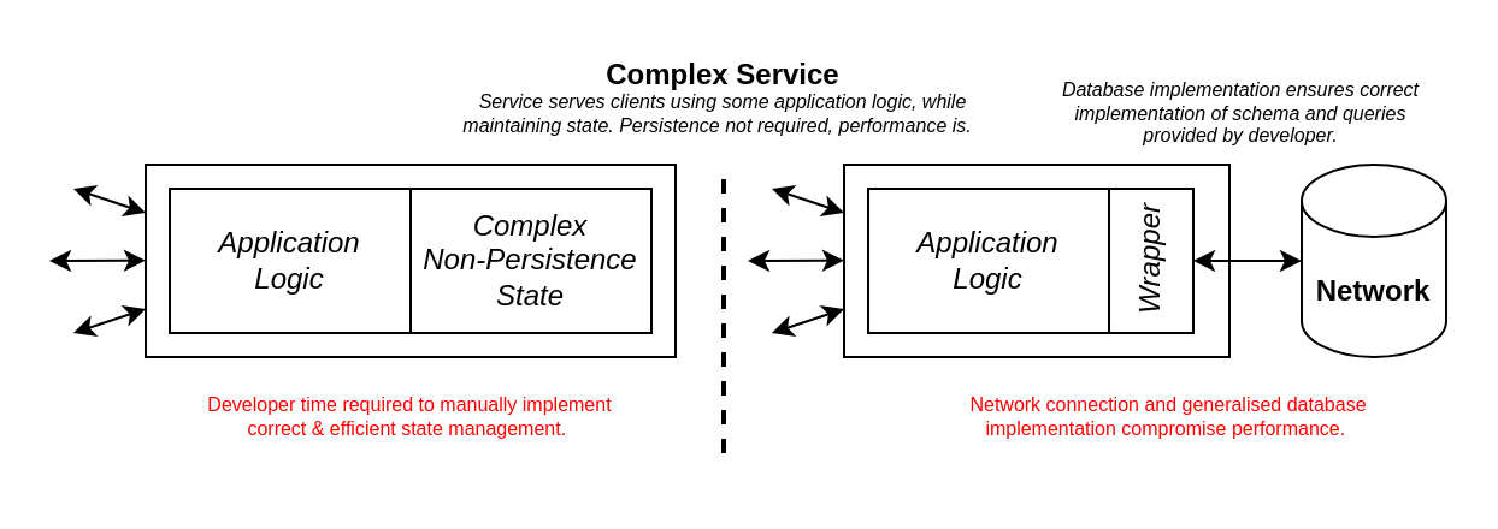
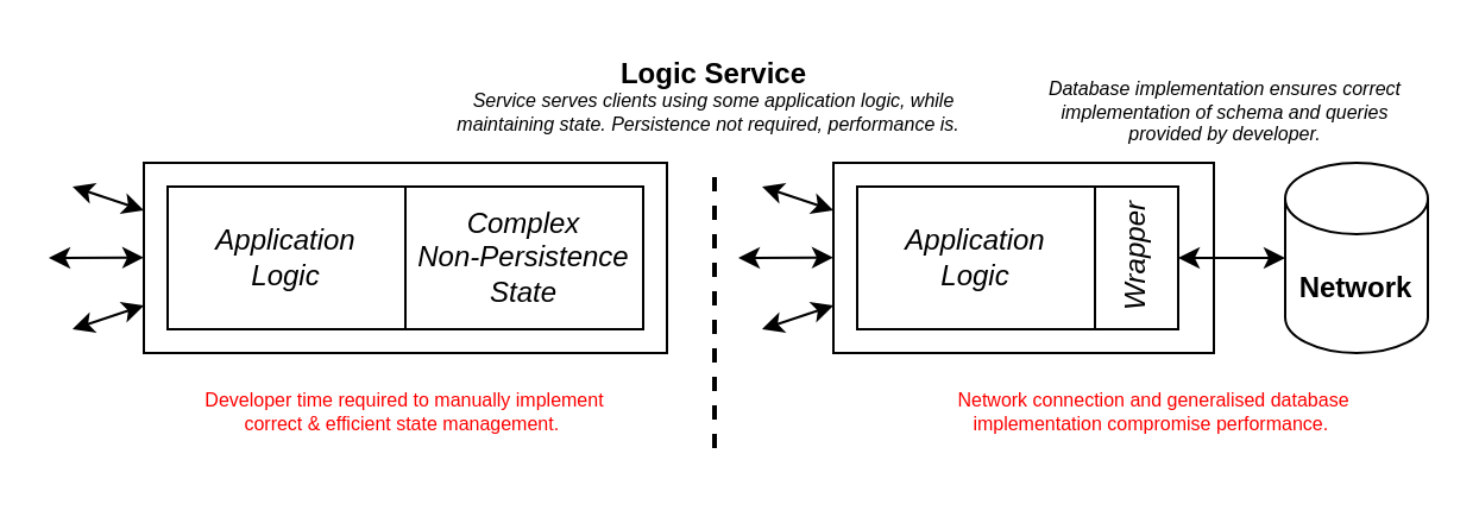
  <mxCell id="0" />
  <mxCell id="1" parent="0" />
  <mxCell id="2" value="" style="rounded=0;whiteSpace=wrap;html=1;" parent="1" vertex="1"><mxGeometry x="60" y="68" width="220" height="80" as="geometry" /></mxCell>
  <mxCell id="3" value="Complex &lt;br&gt;Non-Persistence&lt;br&gt;State" style="rounded=0;whiteSpace=wrap;html=1;fontStyle=2" parent="1" vertex="1"><mxGeometry x="170" y="78" width="100" height="60" as="geometry" /></mxCell>
  <mxCell id="4" value="" style="endArrow=classic;startArrow=classic;html=1;rounded=0;" parent="1" edge="1"><mxGeometry width="50" height="50" relative="1" as="geometry"><mxPoint x="30" y="78" as="sourcePoint" /><mxPoint x="60" y="88" as="targetPoint" /></mxGeometry></mxCell>
  <mxCell id="5" value="" style="endArrow=classic;startArrow=classic;html=1;rounded=0;" parent="1" edge="1"><mxGeometry width="50" height="50" relative="1" as="geometry"><mxPoint x="20" y="108" as="sourcePoint" /><mxPoint x="60" y="107.85" as="targetPoint" /></mxGeometry></mxCell>
  <mxCell id="6" value="" style="endArrow=classic;startArrow=classic;html=1;rounded=0;" parent="1" edge="1"><mxGeometry width="50" height="50" relative="1" as="geometry"><mxPoint x="30" y="138" as="sourcePoint" /><mxPoint x="60" y="128" as="targetPoint" /></mxGeometry></mxCell>
- <mxCell id="7" value="Complex Service" style="text;html=1;strokeColor=none;fillColor=none;align=center;verticalAlign=middle;whiteSpace=wrap;rounded=0;fontStyle=1" parent="1" vertex="1"><mxGeometry x="250" y="20.5" width="100" height="20" as="geometry" /></mxCell>
+ <mxCell id="7" value="Logic Service" style="text;html=1;strokeColor=none;fillColor=none;align=center;verticalAlign=middle;whiteSpace=wrap;rounded=0;fontStyle=1" parent="1" vertex="1"><mxGeometry x="250" y="20.5" width="100" height="20" as="geometry" /></mxCell>
  <mxCell id="8" value="Application&lt;br&gt;Logic" style="rounded=0;whiteSpace=wrap;html=1;fontStyle=2" parent="1" vertex="1"><mxGeometry x="70" y="78" width="100" height="60" as="geometry" /></mxCell>
  <mxCell id="9" value="Service serves clients using some application logic, while maintaining state. Persistence not required, performance is.&amp;nbsp;&amp;nbsp;" style="text;html=1;strokeColor=none;fillColor=none;align=center;verticalAlign=top;whiteSpace=wrap;rounded=0;fontStyle=2;fontSize=8;" parent="1" vertex="1"><mxGeometry x="190" y="30.5" width="220" height="25" as="geometry" /></mxCell>
  <mxCell id="10" value="" style="rounded=0;whiteSpace=wrap;html=1;" vertex="1" parent="1"><mxGeometry x="350" y="68" width="160" height="80" as="geometry" /></mxCell>
  <mxCell id="11" style="edgeStyle=none;html=1;exitX=1;exitY=0.5;exitDx=0;exitDy=0;entryX=0;entryY=0.5;entryDx=0;entryDy=0;entryPerimeter=0;startArrow=classic;startFill=1;" edge="1" parent="1" source="12" target="17"><mxGeometry relative="1" as="geometry" /></mxCell>
  <mxCell id="12" value="Wrapper" style="rounded=0;whiteSpace=wrap;html=1;fontStyle=2;horizontal=0;" vertex="1" parent="1"><mxGeometry x="460" y="78" width="35" height="60" as="geometry" /></mxCell>
  <mxCell id="13" value="" style="endArrow=classic;startArrow=classic;html=1;rounded=0;" edge="1" parent="1"><mxGeometry width="50" height="50" relative="1" as="geometry"><mxPoint x="320" y="78" as="sourcePoint" /><mxPoint x="350" y="88" as="targetPoint" /></mxGeometry></mxCell>
  <mxCell id="14" value="" style="endArrow=classic;startArrow=classic;html=1;rounded=0;" edge="1" parent="1"><mxGeometry width="50" height="50" relative="1" as="geometry"><mxPoint x="310" y="108" as="sourcePoint" /><mxPoint x="350" y="107.85" as="targetPoint" /></mxGeometry></mxCell>
  <mxCell id="15" value="" style="endArrow=classic;startArrow=classic;html=1;rounded=0;" edge="1" parent="1"><mxGeometry width="50" height="50" relative="1" as="geometry"><mxPoint x="320" y="138" as="sourcePoint" /><mxPoint x="350" y="128" as="targetPoint" /></mxGeometry></mxCell>
  <mxCell id="16" value="Application&lt;br&gt;Logic" style="rounded=0;whiteSpace=wrap;html=1;fontStyle=2" vertex="1" parent="1"><mxGeometry x="360" y="78" width="100" height="60" as="geometry" /></mxCell>
  <mxCell id="17" value="Network" style="shape=cylinder3;whiteSpace=wrap;html=1;boundedLbl=1;backgroundOutline=1;size=15;fontStyle=1" vertex="1" parent="1"><mxGeometry x="540" y="68" width="60" height="80" as="geometry" /></mxCell>
  <mxCell id="18" value="Database implementation ensures correct implementation of schema and queries provided by developer." style="text;html=1;strokeColor=none;fillColor=none;align=center;verticalAlign=top;whiteSpace=wrap;rounded=0;fontStyle=2;fontSize=8;" vertex="1" parent="1"><mxGeometry x="430" y="25.5" width="170" height="30" as="geometry" /></mxCell>
  <mxCell id="19" value="Network connection and generalised database implementation compromise performance.&amp;nbsp;" style="text;html=1;strokeColor=none;fillColor=none;align=center;verticalAlign=middle;whiteSpace=wrap;rounded=0;fontColor=#FF0000;fontSize=8;" vertex="1" parent="1"><mxGeometry x="380" y="148" width="210" height="50" as="geometry" /></mxCell>
  <mxCell id="20" value="Developer time required to manually implement correct &amp;amp; efficient state management.&amp;nbsp;" style="text;html=1;strokeColor=none;fillColor=none;align=center;verticalAlign=middle;whiteSpace=wrap;rounded=0;fontColor=#FF0000;fontSize=8;" vertex="1" parent="1"><mxGeometry x="75" y="148" width="190" height="50" as="geometry" /></mxCell>
  <mxCell id="21" value="" style="endArrow=none;html=1;fontSize=8;fontColor=#FF0000;strokeWidth=2;dashed=1;" edge="1" parent="1"><mxGeometry width="50" height="50" relative="1" as="geometry"><mxPoint x="300" y="188" as="sourcePoint" /><mxPoint x="300" y="68" as="targetPoint" /></mxGeometry></mxCell>
